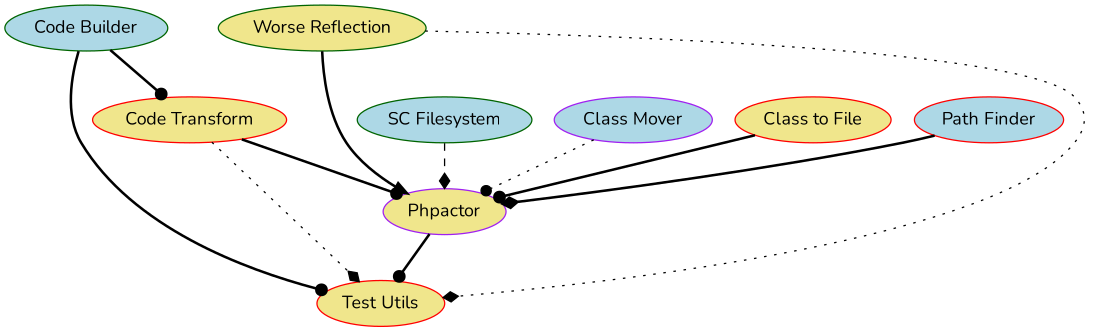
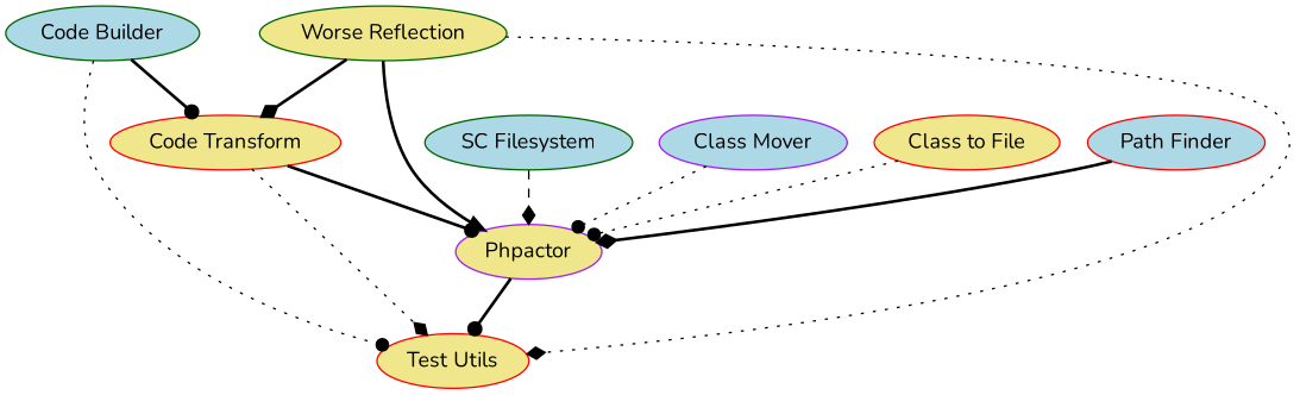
  digraph {
    fontname=Nunito
    node [color=red fillcolor=khaki fontname=Nunito style=filled]
    edge [arrowhead=dot fontname=Nunito style=bold]
    n1 [color=darkgreen fillcolor=lightblue label="Code Builder"]
    n2 [label="Code Transform"]
    n3 [label="Test Utils"]
    n4 [color=purple label=Phpactor]
    n5 [color=darkgreen label="Worse Reflection"]
    n6 [color=darkgreen fillcolor=lightblue label="SC Filesystem"]
    n7 [color=purple fillcolor=lightblue label="Class Mover"]
    n8 [label="Class to File"]
    n9 [fillcolor=lightblue label="Path Finder"]
    n1 -> n2
-   n1 -> n3
+   n1 -> n3 [style=dotted]
    n2 -> n3 [arrowhead=diamond style=dotted]
    n2 -> n4
    n4 -> n3
+   n5 -> n2 [arrowhead=diamond]
    n5 -> n3 [arrowhead=diamond style=dotted]
    n5 -> n4 [arrowhead=normal]
    n6 -> n4 [arrowhead=diamond style=dashed]
    n7 -> n4 [style=dotted]
-   n8 -> n4
+   n8 -> n4 [style=dotted]
    n9 -> n4 [arrowhead=diamond]
  }
